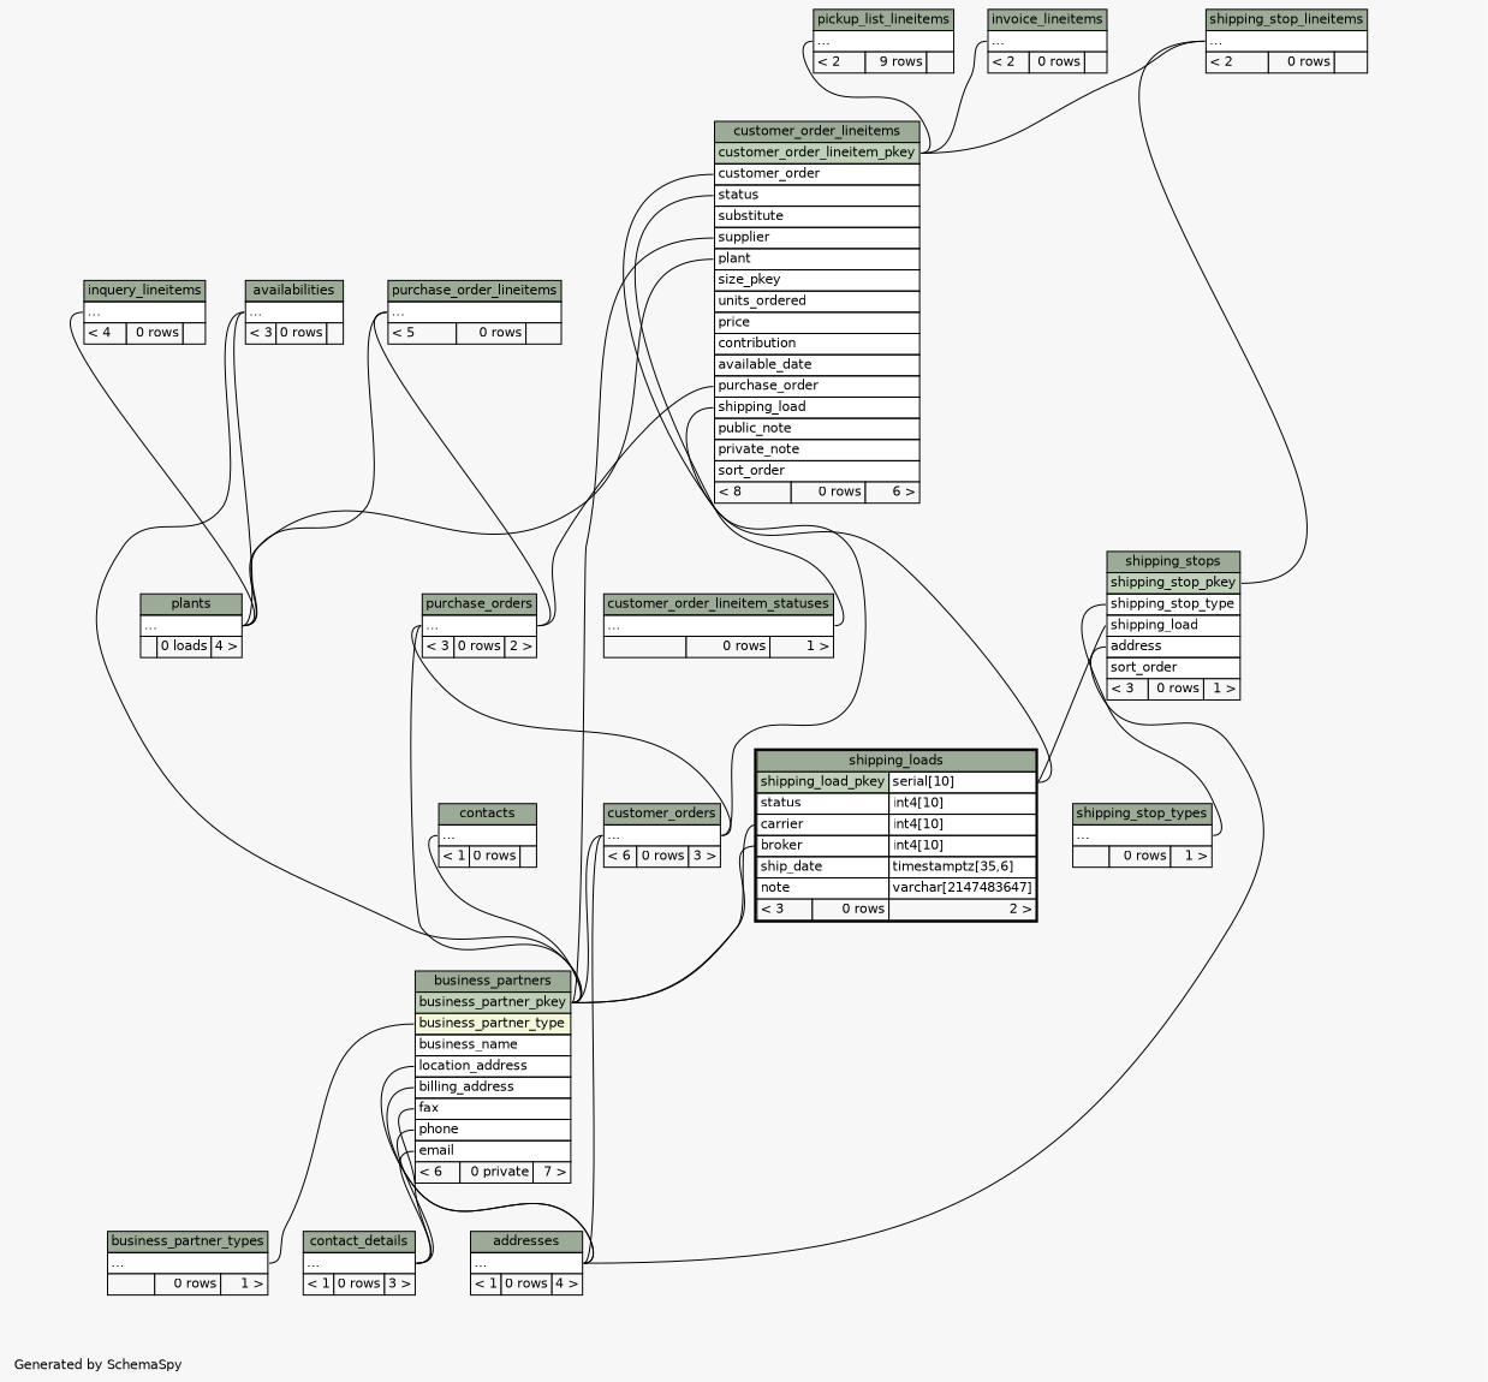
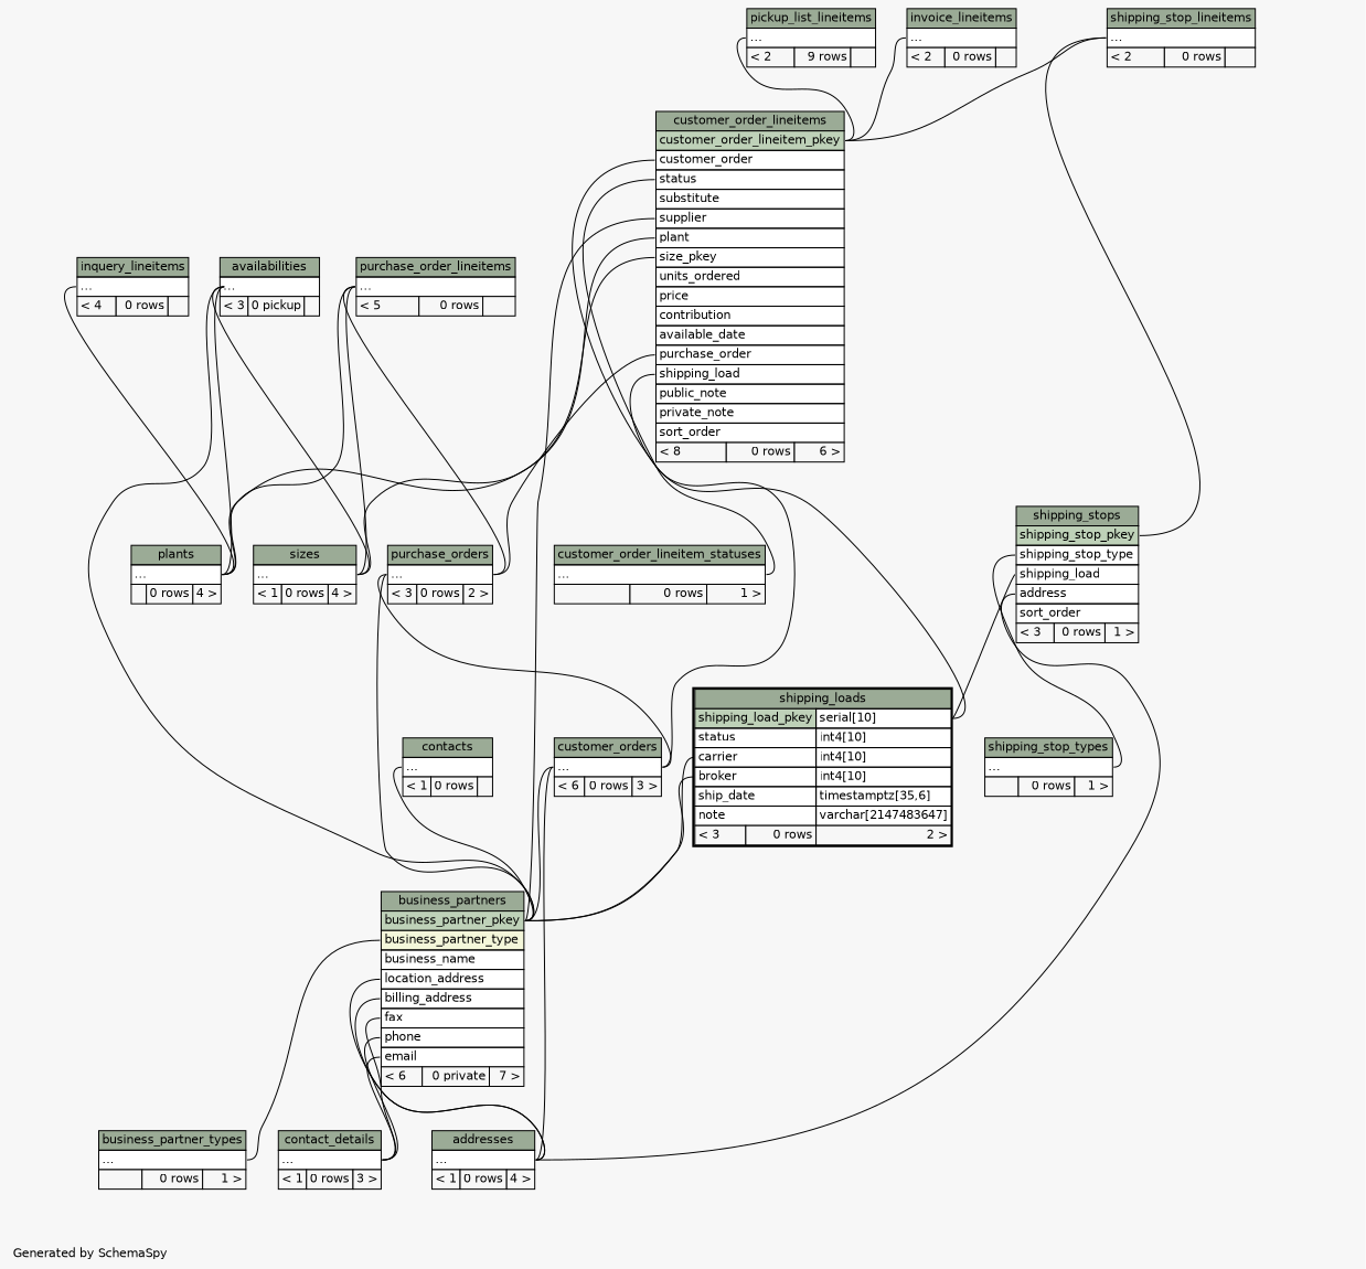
  digraph {
    bgcolor="#f7f7f7"
    fontname=Helvetica
    fontsize=11
    label="\nGenerated by SchemaSpy"
    labeljust=l
    nodesep=0.18
    rankdir=TB
    ranksep=0.46
    node [fontname=Helvetica fontsize=11 shape=plaintext]
    edge [arrowhead=none arrowsize=0.8 arrowtail=crowodot headport="elipses:e" tailport="elipses:w"]
-   n1 [label=<     <TABLE BORDER="0" CELLBORDER="1" CELLSPACING="0" BGCOLOR="#ffffff">       <TR><TD COLSPAN="3" BGCOLOR="#9bab96" ALIGN="CENTER">availabilities</TD></TR>       <TR><TD PORT="elipses" COLSPAN="3" ALIGN="LEFT">...</TD></TR>       <TR><TD ALIGN="LEFT" BGCOLOR="#f7f7f7">&lt; 3</TD><TD ALIGN="RIGHT" BGCOLOR="#f7f7f7">0 rows</TD><TD ALIGN="RIGHT" BGCOLOR="#f7f7f7">  </TD></TR>     </TABLE>>]
-   n2 [label=<     <TABLE BORDER="0" CELLBORDER="1" CELLSPACING="0" BGCOLOR="#ffffff">       <TR><TD COLSPAN="3" BGCOLOR="#9bab96" ALIGN="CENTER">plants</TD></TR>       <TR><TD PORT="elipses" COLSPAN="3" ALIGN="LEFT">...</TD></TR>       <TR><TD ALIGN="LEFT" BGCOLOR="#f7f7f7">  </TD><TD ALIGN="RIGHT" BGCOLOR="#f7f7f7">0 loads</TD><TD ALIGN="RIGHT" BGCOLOR="#f7f7f7">4 &gt;</TD></TR>     </TABLE>>]
+   n1 [label=<     <TABLE BORDER="0" CELLBORDER="1" CELLSPACING="0" BGCOLOR="#ffffff">       <TR><TD COLSPAN="3" BGCOLOR="#9bab96" ALIGN="CENTER">availabilities</TD></TR>       <TR><TD PORT="elipses" COLSPAN="3" ALIGN="LEFT">...</TD></TR>       <TR><TD ALIGN="LEFT" BGCOLOR="#f7f7f7">&lt; 3</TD><TD ALIGN="RIGHT" BGCOLOR="#f7f7f7">0 pickup</TD><TD ALIGN="RIGHT" BGCOLOR="#f7f7f7">  </TD></TR>     </TABLE>>]
+   n2 [label=<     <TABLE BORDER="0" CELLBORDER="1" CELLSPACING="0" BGCOLOR="#ffffff">       <TR><TD COLSPAN="3" BGCOLOR="#9bab96" ALIGN="CENTER">plants</TD></TR>       <TR><TD PORT="elipses" COLSPAN="3" ALIGN="LEFT">...</TD></TR>       <TR><TD ALIGN="LEFT" BGCOLOR="#f7f7f7">  </TD><TD ALIGN="RIGHT" BGCOLOR="#f7f7f7">0 rows</TD><TD ALIGN="RIGHT" BGCOLOR="#f7f7f7">4 &gt;</TD></TR>     </TABLE>>]
+   n3 [label=<     <TABLE BORDER="0" CELLBORDER="1" CELLSPACING="0" BGCOLOR="#ffffff">       <TR><TD COLSPAN="3" BGCOLOR="#9bab96" ALIGN="CENTER">sizes</TD></TR>       <TR><TD PORT="elipses" COLSPAN="3" ALIGN="LEFT">...</TD></TR>       <TR><TD ALIGN="LEFT" BGCOLOR="#f7f7f7">&lt; 1</TD><TD ALIGN="RIGHT" BGCOLOR="#f7f7f7">0 rows</TD><TD ALIGN="RIGHT" BGCOLOR="#f7f7f7">4 &gt;</TD></TR>     </TABLE>>]
    n4 [label=<     <TABLE BORDER="0" CELLBORDER="1" CELLSPACING="0" BGCOLOR="#ffffff">       <TR><TD COLSPAN="3" BGCOLOR="#9bab96" ALIGN="CENTER">business_partners</TD></TR>       <TR><TD PORT="business_partner_pkey" COLSPAN="3" BGCOLOR="#bed1b8" ALIGN="LEFT">business_partner_pkey</TD></TR>       <TR><TD PORT="business_partner_type" COLSPAN="3" BGCOLOR="#f4f7da" ALIGN="LEFT">business_partner_type</TD></TR>       <TR><TD PORT="business_name" COLSPAN="3" ALIGN="LEFT">business_name</TD></TR>       <TR><TD PORT="location_address" COLSPAN="3" ALIGN="LEFT">location_address</TD></TR>       <TR><TD PORT="billing_address" COLSPAN="3" ALIGN="LEFT">billing_address</TD></TR>       <TR><TD PORT="fax" COLSPAN="3" ALIGN="LEFT">fax</TD></TR>       <TR><TD PORT="phone" COLSPAN="3" ALIGN="LEFT">phone</TD></TR>       <TR><TD PORT="email" COLSPAN="3" ALIGN="LEFT">email</TD></TR>       <TR><TD ALIGN="LEFT" BGCOLOR="#f7f7f7">&lt; 6</TD><TD ALIGN="RIGHT" BGCOLOR="#f7f7f7">0 private</TD><TD ALIGN="RIGHT" BGCOLOR="#f7f7f7">7 &gt;</TD></TR>     </TABLE>>]
    n5 [label=<     <TABLE BORDER="0" CELLBORDER="1" CELLSPACING="0" BGCOLOR="#ffffff">       <TR><TD COLSPAN="3" BGCOLOR="#9bab96" ALIGN="CENTER">addresses</TD></TR>       <TR><TD PORT="elipses" COLSPAN="3" ALIGN="LEFT">...</TD></TR>       <TR><TD ALIGN="LEFT" BGCOLOR="#f7f7f7">&lt; 1</TD><TD ALIGN="RIGHT" BGCOLOR="#f7f7f7">0 rows</TD><TD ALIGN="RIGHT" BGCOLOR="#f7f7f7">4 &gt;</TD></TR>     </TABLE>>]
    n6 [label=<     <TABLE BORDER="0" CELLBORDER="1" CELLSPACING="0" BGCOLOR="#ffffff">       <TR><TD COLSPAN="3" BGCOLOR="#9bab96" ALIGN="CENTER">business_partner_types</TD></TR>       <TR><TD PORT="elipses" COLSPAN="3" ALIGN="LEFT">...</TD></TR>       <TR><TD ALIGN="LEFT" BGCOLOR="#f7f7f7">  </TD><TD ALIGN="RIGHT" BGCOLOR="#f7f7f7">0 rows</TD><TD ALIGN="RIGHT" BGCOLOR="#f7f7f7">1 &gt;</TD></TR>     </TABLE>>]
    n7 [label=<     <TABLE BORDER="0" CELLBORDER="1" CELLSPACING="0" BGCOLOR="#ffffff">       <TR><TD COLSPAN="3" BGCOLOR="#9bab96" ALIGN="CENTER">contact_details</TD></TR>       <TR><TD PORT="elipses" COLSPAN="3" ALIGN="LEFT">...</TD></TR>       <TR><TD ALIGN="LEFT" BGCOLOR="#f7f7f7">&lt; 1</TD><TD ALIGN="RIGHT" BGCOLOR="#f7f7f7">0 rows</TD><TD ALIGN="RIGHT" BGCOLOR="#f7f7f7">3 &gt;</TD></TR>     </TABLE>>]
    n8 [label=<     <TABLE BORDER="0" CELLBORDER="1" CELLSPACING="0" BGCOLOR="#ffffff">       <TR><TD COLSPAN="3" BGCOLOR="#9bab96" ALIGN="CENTER">contacts</TD></TR>       <TR><TD PORT="elipses" COLSPAN="3" ALIGN="LEFT">...</TD></TR>       <TR><TD ALIGN="LEFT" BGCOLOR="#f7f7f7">&lt; 1</TD><TD ALIGN="RIGHT" BGCOLOR="#f7f7f7">0 rows</TD><TD ALIGN="RIGHT" BGCOLOR="#f7f7f7">  </TD></TR>     </TABLE>>]
    n9 [label=<     <TABLE BORDER="0" CELLBORDER="1" CELLSPACING="0" BGCOLOR="#ffffff">       <TR><TD COLSPAN="3" BGCOLOR="#9bab96" ALIGN="CENTER">customer_order_lineitems</TD></TR>       <TR><TD PORT="customer_order_lineitem_pkey" COLSPAN="3" BGCOLOR="#bed1b8" ALIGN="LEFT">customer_order_lineitem_pkey</TD></TR>       <TR><TD PORT="customer_order" COLSPAN="3" ALIGN="LEFT">customer_order</TD></TR>       <TR><TD PORT="status" COLSPAN="3" ALIGN="LEFT">status</TD></TR>       <TR><TD PORT="substitute" COLSPAN="3" ALIGN="LEFT">substitute</TD></TR>       <TR><TD PORT="supplier" COLSPAN="3" ALIGN="LEFT">supplier</TD></TR>       <TR><TD PORT="plant" COLSPAN="3" ALIGN="LEFT">plant</TD></TR>       <TR><TD PORT="size_pkey" COLSPAN="3" ALIGN="LEFT">size_pkey</TD></TR>       <TR><TD PORT="units_ordered" COLSPAN="3" ALIGN="LEFT">units_ordered</TD></TR>       <TR><TD PORT="price" COLSPAN="3" ALIGN="LEFT">price</TD></TR>       <TR><TD PORT="contribution" COLSPAN="3" ALIGN="LEFT">contribution</TD></TR>       <TR><TD PORT="available_date" COLSPAN="3" ALIGN="LEFT">available_date</TD></TR>       <TR><TD PORT="purchase_order" COLSPAN="3" ALIGN="LEFT">purchase_order</TD></TR>       <TR><TD PORT="shipping_load" COLSPAN="3" ALIGN="LEFT">shipping_load</TD></TR>       <TR><TD PORT="public_note" COLSPAN="3" ALIGN="LEFT">public_note</TD></TR>       <TR><TD PORT="private_note" COLSPAN="3" ALIGN="LEFT">private_note</TD></TR>       <TR><TD PORT="sort_order" COLSPAN="3" ALIGN="LEFT">sort_order</TD></TR>       <TR><TD ALIGN="LEFT" BGCOLOR="#f7f7f7">&lt; 8</TD><TD ALIGN="RIGHT" BGCOLOR="#f7f7f7">0 rows</TD><TD ALIGN="RIGHT" BGCOLOR="#f7f7f7">6 &gt;</TD></TR>     </TABLE>>]
    n10 [label=<     <TABLE BORDER="0" CELLBORDER="1" CELLSPACING="0" BGCOLOR="#ffffff">       <TR><TD COLSPAN="3" BGCOLOR="#9bab96" ALIGN="CENTER">customer_orders</TD></TR>       <TR><TD PORT="elipses" COLSPAN="3" ALIGN="LEFT">...</TD></TR>       <TR><TD ALIGN="LEFT" BGCOLOR="#f7f7f7">&lt; 6</TD><TD ALIGN="RIGHT" BGCOLOR="#f7f7f7">0 rows</TD><TD ALIGN="RIGHT" BGCOLOR="#f7f7f7">3 &gt;</TD></TR>     </TABLE>>]
    n11 [label=<     <TABLE BORDER="0" CELLBORDER="1" CELLSPACING="0" BGCOLOR="#ffffff">       <TR><TD COLSPAN="3" BGCOLOR="#9bab96" ALIGN="CENTER">purchase_orders</TD></TR>       <TR><TD PORT="elipses" COLSPAN="3" ALIGN="LEFT">...</TD></TR>       <TR><TD ALIGN="LEFT" BGCOLOR="#f7f7f7">&lt; 3</TD><TD ALIGN="RIGHT" BGCOLOR="#f7f7f7">0 rows</TD><TD ALIGN="RIGHT" BGCOLOR="#f7f7f7">2 &gt;</TD></TR>     </TABLE>>]
    n12 [label=<     <TABLE BORDER="2" CELLBORDER="1" CELLSPACING="0" BGCOLOR="#ffffff">       <TR><TD COLSPAN="3" BGCOLOR="#9bab96" ALIGN="CENTER">shipping_loads</TD></TR>       <TR><TD PORT="shipping_load_pkey" COLSPAN="2" BGCOLOR="#bed1b8" ALIGN="LEFT">shipping_load_pkey</TD><TD PORT="shipping_load_pkey.type" ALIGN="LEFT">serial[10]</TD></TR>       <TR><TD PORT="status" COLSPAN="2" ALIGN="LEFT">status</TD><TD PORT="status.type" ALIGN="LEFT">int4[10]</TD></TR>       <TR><TD PORT="carrier" COLSPAN="2" ALIGN="LEFT">carrier</TD><TD PORT="carrier.type" ALIGN="LEFT">int4[10]</TD></TR>       <TR><TD PORT="broker" COLSPAN="2" ALIGN="LEFT">broker</TD><TD PORT="broker.type" ALIGN="LEFT">int4[10]</TD></TR>       <TR><TD PORT="ship_date" COLSPAN="2" ALIGN="LEFT">ship_date</TD><TD PORT="ship_date.type" ALIGN="LEFT">timestamptz[35,6]</TD></TR>       <TR><TD PORT="note" COLSPAN="2" ALIGN="LEFT">note</TD><TD PORT="note.type" ALIGN="LEFT">varchar[2147483647]</TD></TR>       <TR><TD ALIGN="LEFT" BGCOLOR="#f7f7f7">&lt; 3</TD><TD ALIGN="RIGHT" BGCOLOR="#f7f7f7">0 rows</TD><TD ALIGN="RIGHT" BGCOLOR="#f7f7f7">2 &gt;</TD></TR>     </TABLE>>]
    n13 [label=<     <TABLE BORDER="0" CELLBORDER="1" CELLSPACING="0" BGCOLOR="#ffffff">       <TR><TD COLSPAN="3" BGCOLOR="#9bab96" ALIGN="CENTER">customer_order_lineitem_statuses</TD></TR>       <TR><TD PORT="elipses" COLSPAN="3" ALIGN="LEFT">...</TD></TR>       <TR><TD ALIGN="LEFT" BGCOLOR="#f7f7f7">  </TD><TD ALIGN="RIGHT" BGCOLOR="#f7f7f7">0 rows</TD><TD ALIGN="RIGHT" BGCOLOR="#f7f7f7">1 &gt;</TD></TR>     </TABLE>>]
    n14 [label=<     <TABLE BORDER="0" CELLBORDER="1" CELLSPACING="0" BGCOLOR="#ffffff">       <TR><TD COLSPAN="3" BGCOLOR="#9bab96" ALIGN="CENTER">inquery_lineitems</TD></TR>       <TR><TD PORT="elipses" COLSPAN="3" ALIGN="LEFT">...</TD></TR>       <TR><TD ALIGN="LEFT" BGCOLOR="#f7f7f7">&lt; 4</TD><TD ALIGN="RIGHT" BGCOLOR="#f7f7f7">0 rows</TD><TD ALIGN="RIGHT" BGCOLOR="#f7f7f7">  </TD></TR>     </TABLE>>]
    n15 [label=<     <TABLE BORDER="0" CELLBORDER="1" CELLSPACING="0" BGCOLOR="#ffffff">       <TR><TD COLSPAN="3" BGCOLOR="#9bab96" ALIGN="CENTER">invoice_lineitems</TD></TR>       <TR><TD PORT="elipses" COLSPAN="3" ALIGN="LEFT">...</TD></TR>       <TR><TD ALIGN="LEFT" BGCOLOR="#f7f7f7">&lt; 2</TD><TD ALIGN="RIGHT" BGCOLOR="#f7f7f7">0 rows</TD><TD ALIGN="RIGHT" BGCOLOR="#f7f7f7">  </TD></TR>     </TABLE>>]
    n16 [label=<     <TABLE BORDER="0" CELLBORDER="1" CELLSPACING="0" BGCOLOR="#ffffff">       <TR><TD COLSPAN="3" BGCOLOR="#9bab96" ALIGN="CENTER">pickup_list_lineitems</TD></TR>       <TR><TD PORT="elipses" COLSPAN="3" ALIGN="LEFT">...</TD></TR>       <TR><TD ALIGN="LEFT" BGCOLOR="#f7f7f7">&lt; 2</TD><TD ALIGN="RIGHT" BGCOLOR="#f7f7f7">9 rows</TD><TD ALIGN="RIGHT" BGCOLOR="#f7f7f7">  </TD></TR>     </TABLE>>]
    n17 [label=<     <TABLE BORDER="0" CELLBORDER="1" CELLSPACING="0" BGCOLOR="#ffffff">       <TR><TD COLSPAN="3" BGCOLOR="#9bab96" ALIGN="CENTER">purchase_order_lineitems</TD></TR>       <TR><TD PORT="elipses" COLSPAN="3" ALIGN="LEFT">...</TD></TR>       <TR><TD ALIGN="LEFT" BGCOLOR="#f7f7f7">&lt; 5</TD><TD ALIGN="RIGHT" BGCOLOR="#f7f7f7">0 rows</TD><TD ALIGN="RIGHT" BGCOLOR="#f7f7f7">  </TD></TR>     </TABLE>>]
    n18 [label=<     <TABLE BORDER="0" CELLBORDER="1" CELLSPACING="0" BGCOLOR="#ffffff">       <TR><TD COLSPAN="3" BGCOLOR="#9bab96" ALIGN="CENTER">shipping_stop_lineitems</TD></TR>       <TR><TD PORT="elipses" COLSPAN="3" ALIGN="LEFT">...</TD></TR>       <TR><TD ALIGN="LEFT" BGCOLOR="#f7f7f7">&lt; 2</TD><TD ALIGN="RIGHT" BGCOLOR="#f7f7f7">0 rows</TD><TD ALIGN="RIGHT" BGCOLOR="#f7f7f7">  </TD></TR>     </TABLE>>]
    n19 [label=<     <TABLE BORDER="0" CELLBORDER="1" CELLSPACING="0" BGCOLOR="#ffffff">       <TR><TD COLSPAN="3" BGCOLOR="#9bab96" ALIGN="CENTER">shipping_stops</TD></TR>       <TR><TD PORT="shipping_stop_pkey" COLSPAN="3" BGCOLOR="#bed1b8" ALIGN="LEFT">shipping_stop_pkey</TD></TR>       <TR><TD PORT="shipping_stop_type" COLSPAN="3" ALIGN="LEFT">shipping_stop_type</TD></TR>       <TR><TD PORT="shipping_load" COLSPAN="3" ALIGN="LEFT">shipping_load</TD></TR>       <TR><TD PORT="address" COLSPAN="3" ALIGN="LEFT">address</TD></TR>       <TR><TD PORT="sort_order" COLSPAN="3" ALIGN="LEFT">sort_order</TD></TR>       <TR><TD ALIGN="LEFT" BGCOLOR="#f7f7f7">&lt; 3</TD><TD ALIGN="RIGHT" BGCOLOR="#f7f7f7">0 rows</TD><TD ALIGN="RIGHT" BGCOLOR="#f7f7f7">1 &gt;</TD></TR>     </TABLE>>]
    n20 [label=<     <TABLE BORDER="0" CELLBORDER="1" CELLSPACING="0" BGCOLOR="#ffffff">       <TR><TD COLSPAN="3" BGCOLOR="#9bab96" ALIGN="CENTER">shipping_stop_types</TD></TR>       <TR><TD PORT="elipses" COLSPAN="3" ALIGN="LEFT">...</TD></TR>       <TR><TD ALIGN="LEFT" BGCOLOR="#f7f7f7">  </TD><TD ALIGN="RIGHT" BGCOLOR="#f7f7f7">0 rows</TD><TD ALIGN="RIGHT" BGCOLOR="#f7f7f7">1 &gt;</TD></TR>     </TABLE>>]
    n1 -> n2
+   n1 -> n3
    n1 -> n4 [headport="business_partner_pkey:e"]
    n4 -> n5 [tailport="billing_address:w"]
    n4 -> n5 [tailport="location_address:w"]
    n4 -> n6 [tailport="business_partner_type:w"]
    n4 -> n7 [tailport="email:w"]
    n4 -> n7 [tailport="fax:w"]
    n4 -> n7 [tailport="phone:w"]
    n8 -> n4 [headport="business_partner_pkey:e"]
    n9 -> n2 [tailport="plant:w"]
+   n9 -> n3 [tailport="size_pkey:w"]
    n9 -> n4 [headport="business_partner_pkey:e" tailport="supplier:w"]
    n9 -> n10 [tailport="customer_order:w"]
    n9 -> n11 [tailport="purchase_order:w"]
    n9 -> n12 [headport="shipping_load_pkey.type:e" tailport="shipping_load:w"]
    n9 -> n13 [tailport="status:w"]
    n10 -> n4 [headport="business_partner_pkey:e"]
    n10 -> n5
    n11 -> n4 [headport="business_partner_pkey:e"]
    n11 -> n10
    n12 -> n4 [headport="business_partner_pkey:e" tailport="broker:w"]
    n12 -> n4 [headport="business_partner_pkey:e" tailport="carrier:w"]
    n14 -> n2
    n15 -> n9 [headport="customer_order_lineitem_pkey:e"]
    n16 -> n9 [headport="customer_order_lineitem_pkey:e"]
    n17 -> n2
+   n17 -> n3
    n17 -> n11
    n18 -> n9 [headport="customer_order_lineitem_pkey:e"]
    n18 -> n19 [headport="shipping_stop_pkey:e"]
    n19 -> n5 [tailport="address:w"]
    n19 -> n12 [headport="shipping_load_pkey.type:e" tailport="shipping_load:w"]
    n19 -> n20 [tailport="shipping_stop_type:w"]
  }
